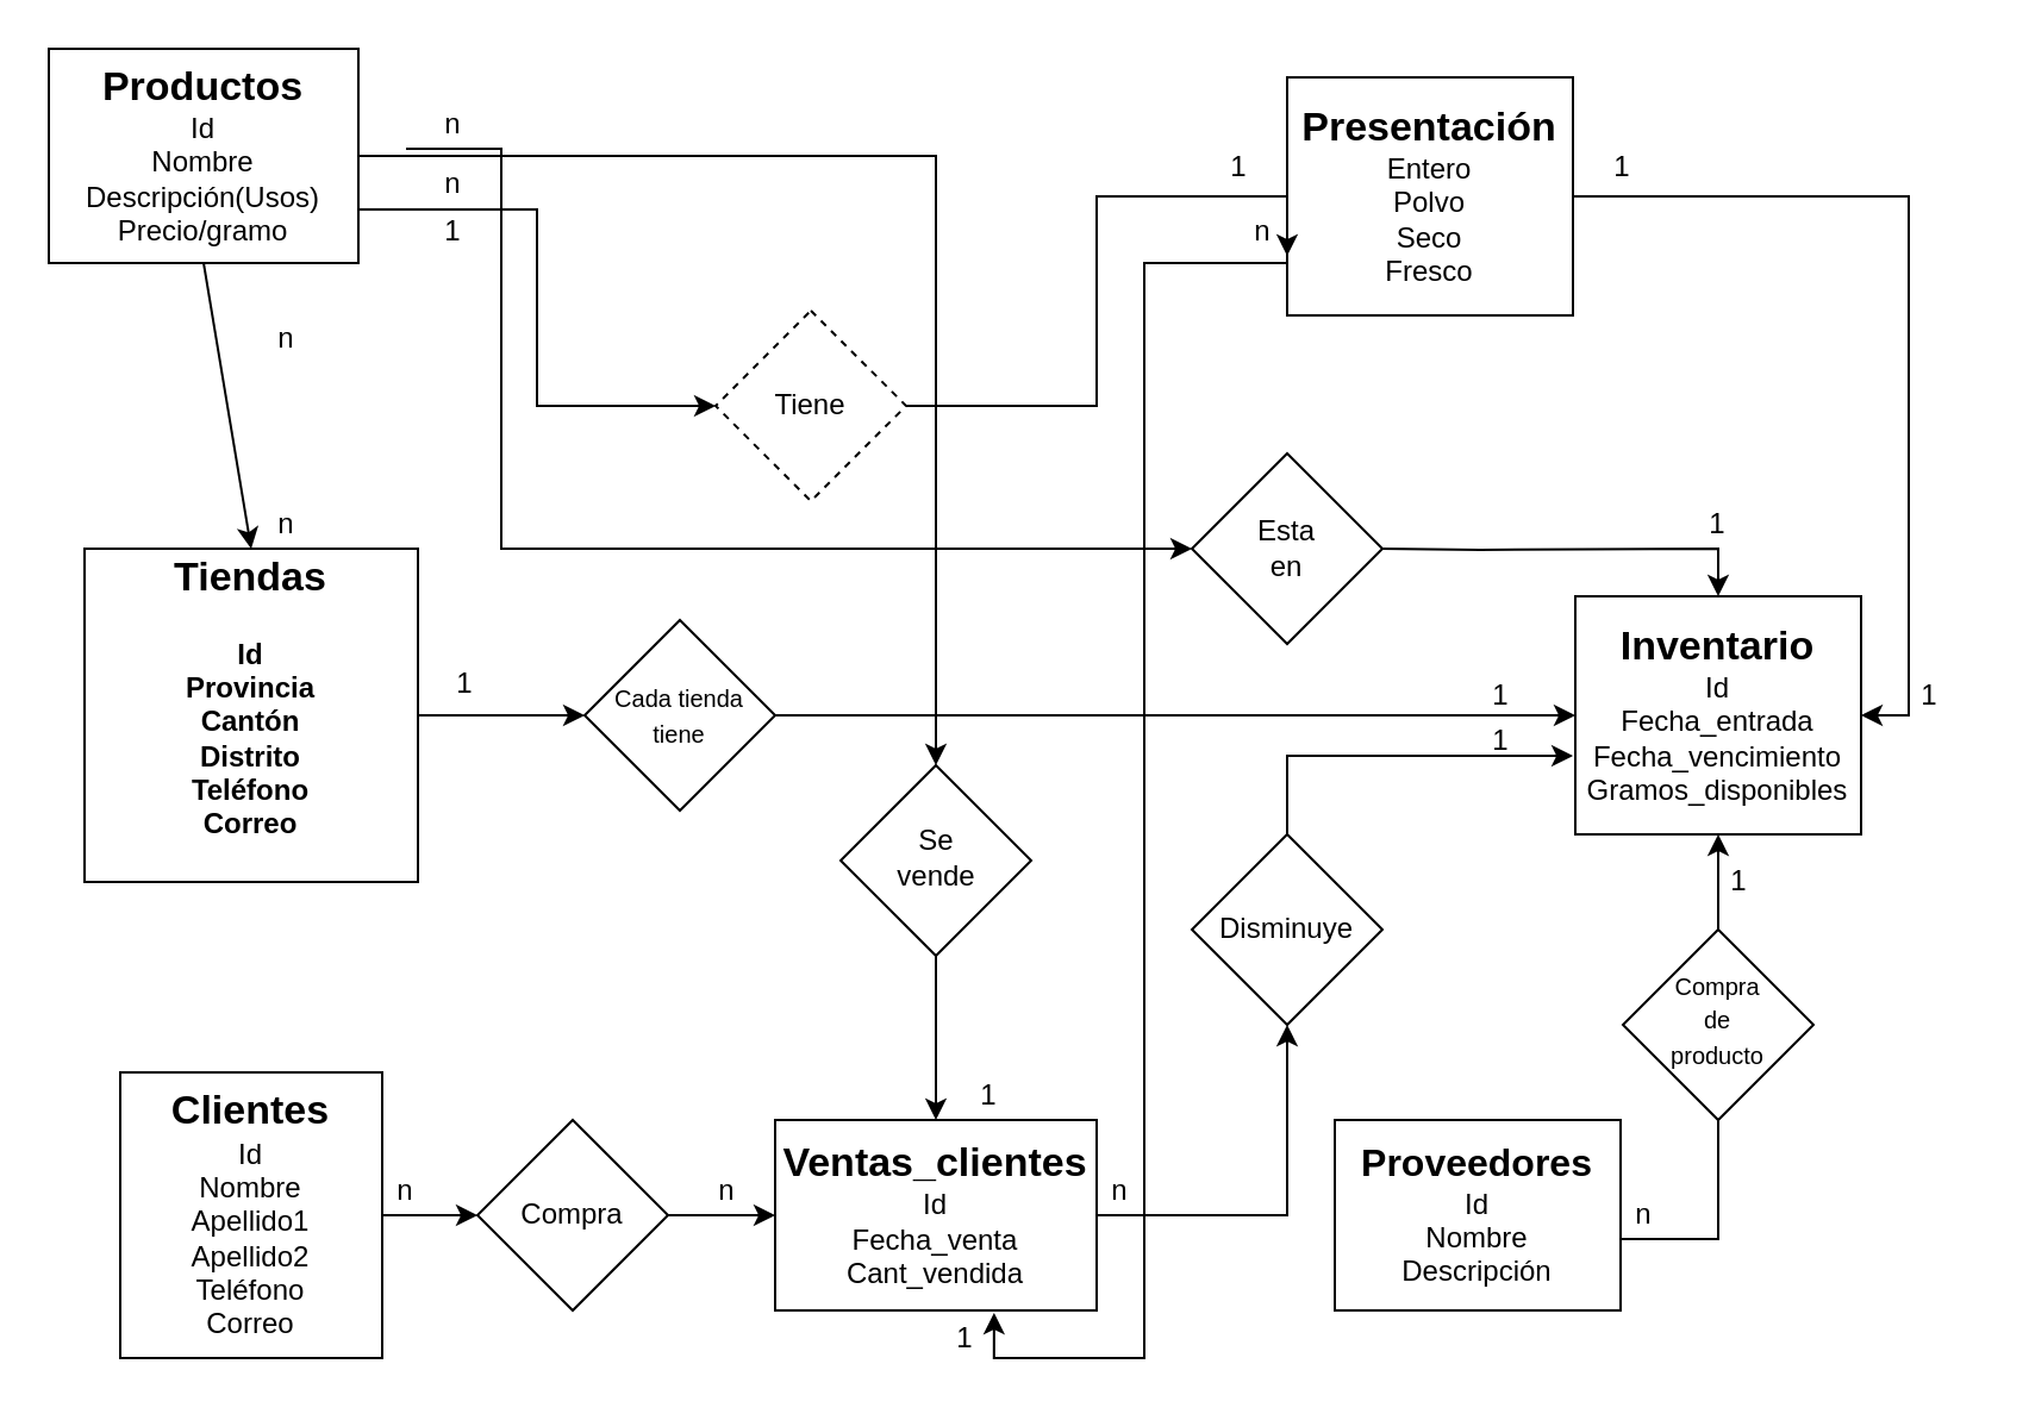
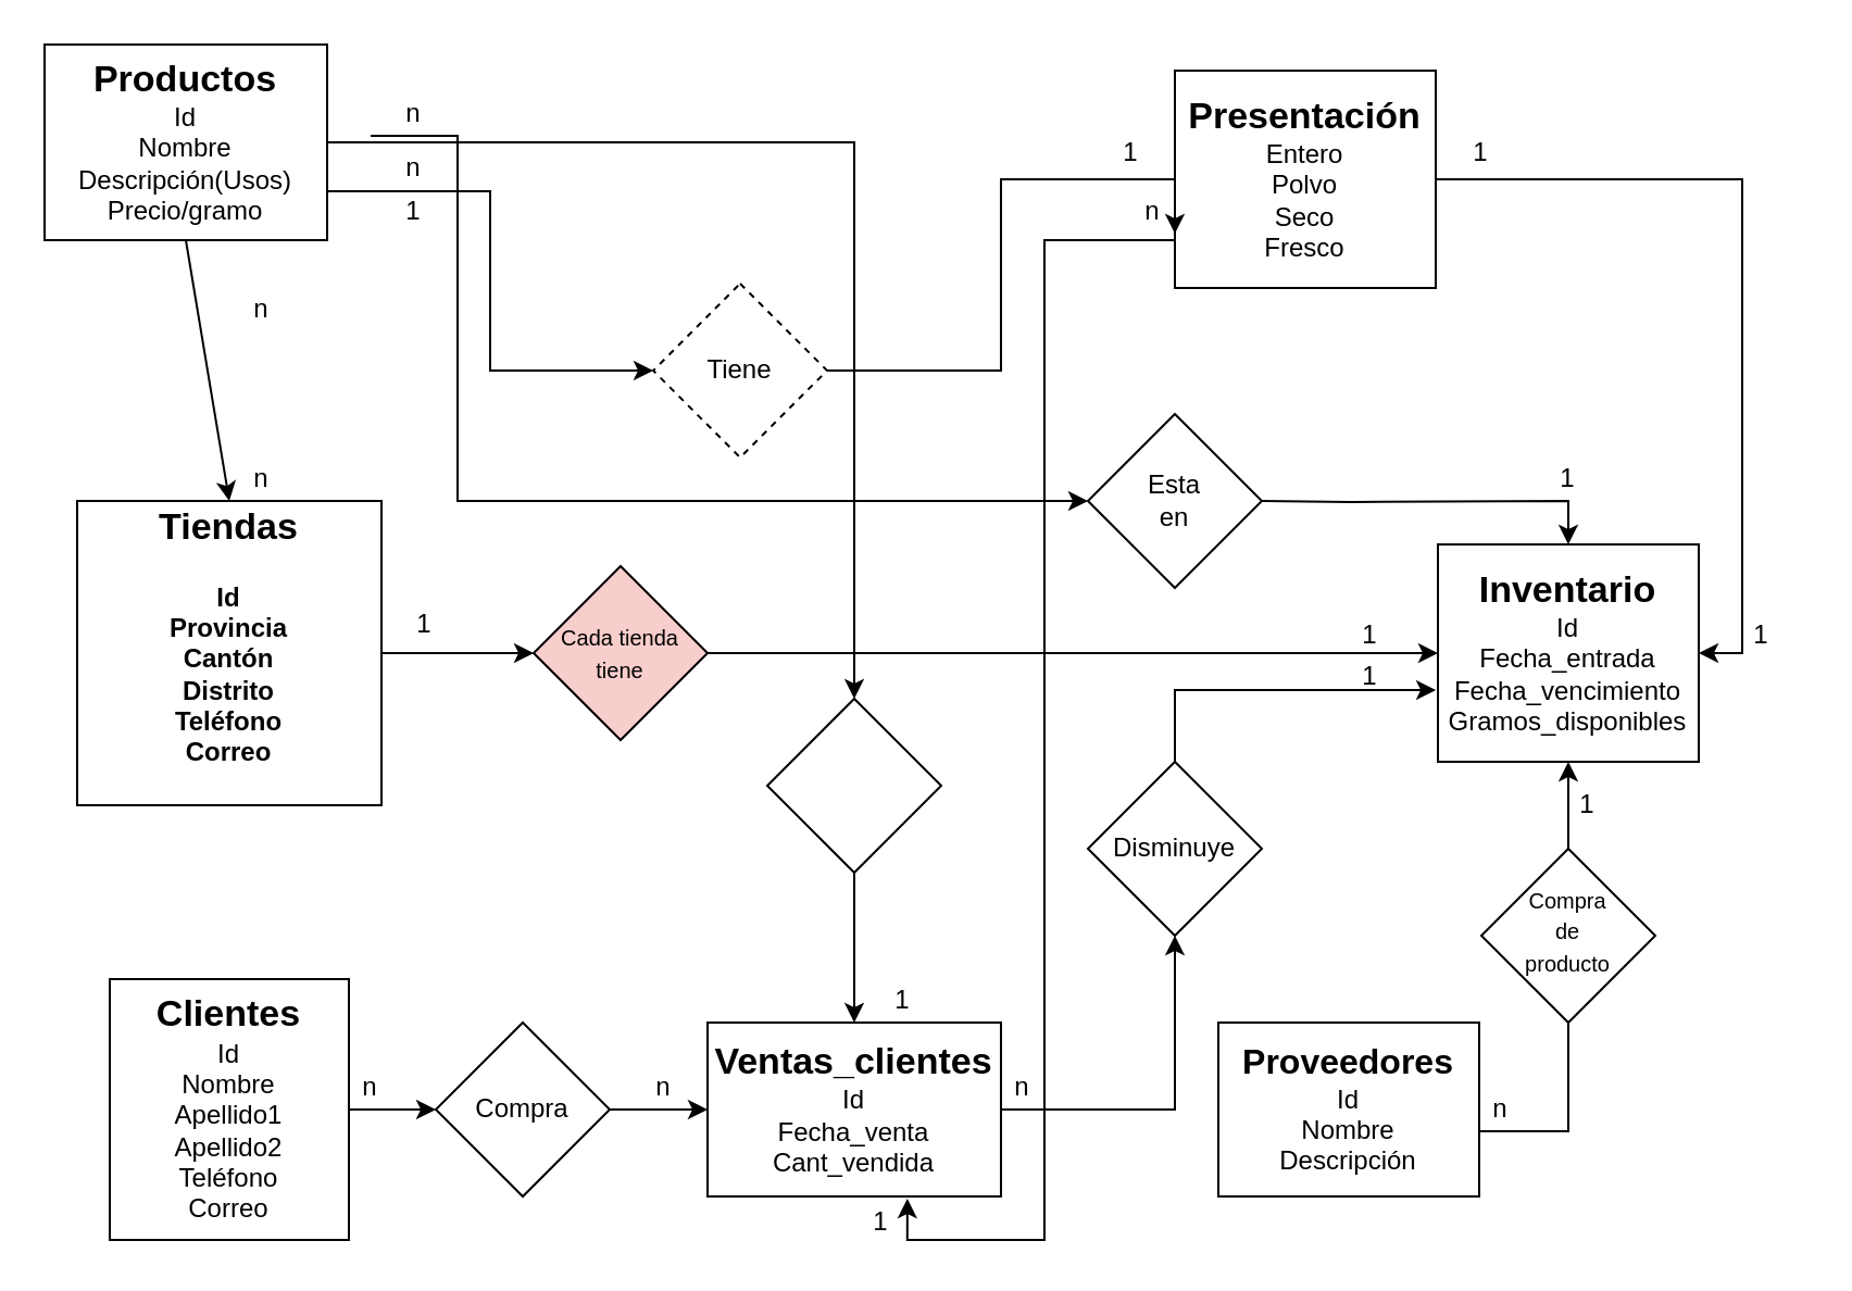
  <mxCell id="0" />
  <mxCell id="1" parent="0" />
  <mxCell id="2" style="edgeStyle=orthogonalEdgeStyle;rounded=0;orthogonalLoop=1;jettySize=auto;html=1;" parent="1" source="38" target="8" edge="1"><mxGeometry relative="1" as="geometry" /></mxCell>
  <mxCell id="3" value="&lt;font&gt;&lt;b&gt;&lt;font style=&quot;font-size: 17px&quot;&gt;Tiendas&lt;/font&gt;&lt;br&gt;&lt;br&gt;Id&lt;br&gt;Provincia&lt;br&gt;Cantón&lt;br&gt;Distrito&lt;br&gt;Teléfono&lt;br&gt;Correo&lt;br&gt;&lt;br&gt;&lt;/b&gt;&lt;/font&gt;" style="text;html=1;fillColor=none;align=center;verticalAlign=middle;whiteSpace=wrap;rounded=0;strokeColor=#000000;" parent="1" vertex="1"><mxGeometry x="35" y="230" width="140" height="140" as="geometry" /></mxCell>
  <mxCell id="4" style="edgeStyle=orthogonalEdgeStyle;rounded=0;orthogonalLoop=1;jettySize=auto;html=1;entryX=0.5;entryY=0;entryDx=0;entryDy=0;" parent="1" source="35" target="10" edge="1"><mxGeometry relative="1" as="geometry" /></mxCell>
  <mxCell id="5" style="edgeStyle=orthogonalEdgeStyle;rounded=0;orthogonalLoop=1;jettySize=auto;html=1;exitX=1;exitY=0.5;exitDx=0;exitDy=0;entryX=0;entryY=0.75;entryDx=0;entryDy=0;" parent="1" source="33" target="17" edge="1"><mxGeometry relative="1" as="geometry"><Array as="points"><mxPoint x="460" y="170" /><mxPoint x="460" y="82" /><mxPoint x="540" y="82" /></Array></mxGeometry></mxCell>
  <mxCell id="6" style="edgeStyle=none;rounded=0;orthogonalLoop=1;jettySize=auto;html=1;exitX=0.5;exitY=1;exitDx=0;exitDy=0;entryX=0.5;entryY=0;entryDx=0;entryDy=0;" edge="1" parent="1" source="7" target="3"><mxGeometry relative="1" as="geometry" /></mxCell>
  <mxCell id="7" value="&lt;font size=&quot;1&quot;&gt;&lt;b style=&quot;font-size: 17px&quot;&gt;Productos&lt;/b&gt;&lt;/font&gt;&lt;br&gt;Id&lt;br&gt;Nombre&lt;br&gt;Descripción(Usos)&lt;br&gt;Precio/gramo" style="text;html=1;fillColor=none;align=center;verticalAlign=middle;whiteSpace=wrap;rounded=0;strokeColor=#000000;" parent="1" vertex="1"><mxGeometry x="20" y="20" width="130" height="90" as="geometry" /></mxCell>
  <mxCell id="8" value="&lt;font style=&quot;font-size: 17px&quot;&gt;&lt;b&gt;Inventario&lt;/b&gt;&lt;/font&gt;&lt;br&gt;Id&lt;br&gt;Fecha_entrada&lt;br&gt;Fecha_vencimiento&lt;br&gt;Gramos_disponibles" style="text;html=1;fillColor=none;align=center;verticalAlign=middle;whiteSpace=wrap;rounded=0;strokeColor=#000000;" parent="1" vertex="1"><mxGeometry x="661" y="250" width="120" height="100" as="geometry" /></mxCell>
  <mxCell id="9" style="edgeStyle=orthogonalEdgeStyle;rounded=0;orthogonalLoop=1;jettySize=auto;html=1;entryX=-0.008;entryY=0.67;entryDx=0;entryDy=0;entryPerimeter=0;exitX=0.5;exitY=0;exitDx=0;exitDy=0;" parent="1" source="45" target="8" edge="1"><mxGeometry relative="1" as="geometry"><Array as="points"><mxPoint x="540" y="317" /></Array></mxGeometry></mxCell>
  <mxCell id="10" value="&lt;font style=&quot;font-size: 17px&quot;&gt;&lt;b&gt;Ventas_clientes&lt;/b&gt;&lt;/font&gt;&lt;br&gt;Id&lt;br&gt;Fecha_venta&lt;br&gt;Cant_vendida" style="text;html=1;fillColor=none;align=center;verticalAlign=middle;whiteSpace=wrap;rounded=0;strokeColor=#000000;" parent="1" vertex="1"><mxGeometry x="325" y="470" width="135" height="80" as="geometry" /></mxCell>
  <mxCell id="11" style="edgeStyle=orthogonalEdgeStyle;rounded=0;orthogonalLoop=1;jettySize=auto;html=1;exitX=1;exitY=0.625;exitDx=0;exitDy=0;exitPerimeter=0;" parent="1" source="12" target="8" edge="1"><mxGeometry relative="1" as="geometry" /></mxCell>
  <mxCell id="12" value="&lt;b&gt;&lt;font style=&quot;font-size: 16px&quot;&gt;Proveedores&lt;/font&gt;&lt;/b&gt;&lt;br&gt;Id&lt;br&gt;Nombre&lt;br&gt;Descripción" style="text;html=1;fillColor=none;align=center;verticalAlign=middle;whiteSpace=wrap;rounded=0;strokeColor=#000000;" parent="1" vertex="1"><mxGeometry x="560" y="470" width="120" height="80" as="geometry" /></mxCell>
  <mxCell id="13" style="edgeStyle=orthogonalEdgeStyle;rounded=0;orthogonalLoop=1;jettySize=auto;html=1;" parent="1" source="48" target="10" edge="1"><mxGeometry relative="1" as="geometry" /></mxCell>
  <mxCell id="14" value="&lt;font style=&quot;font-size: 17px&quot;&gt;&lt;b&gt;Clientes&lt;br&gt;&lt;/b&gt;&lt;/font&gt;Id&lt;br&gt;Nombre&lt;br&gt;Apellido1&lt;br&gt;Apellido2&lt;br&gt;Teléfono&lt;br&gt;Correo" style="text;html=1;fillColor=none;align=center;verticalAlign=middle;whiteSpace=wrap;rounded=0;strokeColor=#000000;" parent="1" vertex="1"><mxGeometry x="50" y="450" width="110" height="120" as="geometry" /></mxCell>
  <mxCell id="15" style="edgeStyle=orthogonalEdgeStyle;rounded=0;orthogonalLoop=1;jettySize=auto;html=1;exitX=1;exitY=0.5;exitDx=0;exitDy=0;entryX=1;entryY=0.5;entryDx=0;entryDy=0;" parent="1" source="17" target="8" edge="1"><mxGeometry relative="1" as="geometry" /></mxCell>
  <mxCell id="16" style="edgeStyle=orthogonalEdgeStyle;rounded=0;orthogonalLoop=1;jettySize=auto;html=1;entryX=0.681;entryY=1.013;entryDx=0;entryDy=0;entryPerimeter=0;" edge="1" parent="1" source="17" target="10"><mxGeometry relative="1" as="geometry"><Array as="points"><mxPoint x="480" y="110" /><mxPoint x="480" y="570" /><mxPoint x="417" y="570" /></Array></mxGeometry></mxCell>
  <mxCell id="17" value="&lt;font style=&quot;font-size: 17px&quot;&gt;&lt;b&gt;Presentación&lt;br&gt;&lt;/b&gt;&lt;/font&gt;Entero&lt;br&gt;Polvo&lt;br&gt;Seco&lt;br&gt;Fresco" style="text;html=1;fillColor=none;align=center;verticalAlign=middle;whiteSpace=wrap;rounded=0;strokeColor=#000000;" parent="1" vertex="1"><mxGeometry x="540" y="32" width="120" height="100" as="geometry" /></mxCell>
  <mxCell id="18" value="1" style="text;html=1;strokeColor=none;fillColor=none;align=center;verticalAlign=middle;whiteSpace=wrap;rounded=0;" parent="1" vertex="1"><mxGeometry x="701" y="210" width="40" height="20" as="geometry" /></mxCell>
  <mxCell id="19" style="edgeStyle=orthogonalEdgeStyle;rounded=0;orthogonalLoop=1;jettySize=auto;html=1;exitX=0;exitY=1;exitDx=0;exitDy=0;entryX=0;entryY=0.5;entryDx=0;entryDy=0;" parent="1" source="20" target="40" edge="1"><mxGeometry relative="1" as="geometry"><Array as="points"><mxPoint x="210" y="62" /><mxPoint x="210" y="230" /></Array></mxGeometry></mxCell>
  <mxCell id="20" value="n" style="text;html=1;strokeColor=none;fillColor=none;align=center;verticalAlign=middle;whiteSpace=wrap;rounded=0;" parent="1" vertex="1"><mxGeometry x="170" y="42" width="40" height="20" as="geometry" /></mxCell>
  <mxCell id="21" value="1" style="text;html=1;strokeColor=none;fillColor=none;align=center;verticalAlign=middle;whiteSpace=wrap;rounded=0;" parent="1" vertex="1"><mxGeometry x="395" y="450" width="40" height="20" as="geometry" /></mxCell>
  <mxCell id="22" value="n" style="text;html=1;strokeColor=none;fillColor=none;align=center;verticalAlign=middle;whiteSpace=wrap;rounded=0;" parent="1" vertex="1"><mxGeometry x="170" y="67" width="40" height="20" as="geometry" /></mxCell>
  <mxCell id="23" value="n" style="text;html=1;strokeColor=none;fillColor=none;align=center;verticalAlign=middle;whiteSpace=wrap;rounded=0;" parent="1" vertex="1"><mxGeometry x="450" y="490" width="40" height="20" as="geometry" /></mxCell>
  <mxCell id="24" value="1" style="text;html=1;strokeColor=none;fillColor=none;align=center;verticalAlign=middle;whiteSpace=wrap;rounded=0;" parent="1" vertex="1"><mxGeometry x="610" y="301" width="40" height="20" as="geometry" /></mxCell>
  <mxCell id="25" value="1" style="text;html=1;strokeColor=none;fillColor=none;align=center;verticalAlign=middle;whiteSpace=wrap;rounded=0;" parent="1" vertex="1"><mxGeometry x="175" y="277" width="40" height="20" as="geometry" /></mxCell>
  <mxCell id="26" value="1" style="text;html=1;strokeColor=none;fillColor=none;align=center;verticalAlign=middle;whiteSpace=wrap;rounded=0;" parent="1" vertex="1"><mxGeometry x="610" y="282" width="40" height="20" as="geometry" /></mxCell>
  <mxCell id="27" value="n" style="text;html=1;strokeColor=none;fillColor=none;align=center;verticalAlign=middle;whiteSpace=wrap;rounded=0;" parent="1" vertex="1"><mxGeometry x="150" y="490" width="40" height="20" as="geometry" /></mxCell>
  <mxCell id="28" value="n" style="text;html=1;strokeColor=none;fillColor=none;align=center;verticalAlign=middle;whiteSpace=wrap;rounded=0;" parent="1" vertex="1"><mxGeometry x="285" y="490" width="40" height="20" as="geometry" /></mxCell>
  <mxCell id="29" value="" style="rhombus;whiteSpace=wrap;html=1;strokeColor=#000000;" parent="1" vertex="1"><mxGeometry x="681" y="390" width="80" height="80" as="geometry" /></mxCell>
  <mxCell id="30" value="&lt;font style=&quot;font-size: 10px&quot;&gt;Compra de producto&lt;/font&gt;" style="text;html=1;strokeColor=none;fillColor=none;align=center;verticalAlign=middle;whiteSpace=wrap;rounded=0;" parent="1" vertex="1"><mxGeometry x="701" y="418" width="40" height="20" as="geometry" /></mxCell>
  <mxCell id="31" value="1" style="text;html=1;strokeColor=none;fillColor=none;align=center;verticalAlign=middle;whiteSpace=wrap;rounded=0;" parent="1" vertex="1"><mxGeometry x="170" y="87" width="40" height="20" as="geometry" /></mxCell>
  <mxCell id="32" value="1" style="text;html=1;strokeColor=none;fillColor=none;align=center;verticalAlign=middle;whiteSpace=wrap;rounded=0;" parent="1" vertex="1"><mxGeometry x="500" y="60" width="40" height="20" as="geometry" /></mxCell>
  <mxCell id="33" value="Tiene" style="rhombus;whiteSpace=wrap;html=1;strokeColor=#000000;dashed=1;" parent="1" vertex="1"><mxGeometry x="300" y="130" width="80" height="80" as="geometry" /></mxCell>
  <mxCell id="34" style="edgeStyle=orthogonalEdgeStyle;rounded=0;orthogonalLoop=1;jettySize=auto;html=1;exitX=1;exitY=0.75;exitDx=0;exitDy=0;entryX=0;entryY=0.5;entryDx=0;entryDy=0;" parent="1" source="7" target="33" edge="1"><mxGeometry relative="1" as="geometry"><mxPoint x="170" y="107.5" as="sourcePoint" /><mxPoint x="540" y="107" as="targetPoint" /></mxGeometry></mxCell>
  <mxCell id="35" value="" style="rhombus;whiteSpace=wrap;html=1;strokeColor=#000000;" parent="1" vertex="1"><mxGeometry x="352.5" y="321" width="80" height="80" as="geometry" /></mxCell>
  <mxCell id="36" style="edgeStyle=orthogonalEdgeStyle;rounded=0;orthogonalLoop=1;jettySize=auto;html=1;entryX=0.5;entryY=0;entryDx=0;entryDy=0;" parent="1" source="7" target="35" edge="1"><mxGeometry relative="1" as="geometry"><mxPoint x="170" y="85" as="sourcePoint" /><mxPoint x="392.5" y="470" as="targetPoint" /></mxGeometry></mxCell>
- <mxCell id="37" value="Se vende" style="text;html=1;strokeColor=none;fillColor=none;align=center;verticalAlign=middle;whiteSpace=wrap;rounded=0;" parent="1" vertex="1"><mxGeometry x="372.5" y="350" width="40" height="20" as="geometry" /></mxCell>
- <mxCell id="38" value="&lt;font style=&quot;font-size: 10px&quot;&gt;Cada tienda tiene&lt;/font&gt;" style="rhombus;whiteSpace=wrap;html=1;strokeColor=#000000;" parent="1" vertex="1"><mxGeometry x="245" y="260" width="80" height="80" as="geometry" /></mxCell>
+ <mxCell id="38" value="&lt;font style=&quot;font-size: 10px&quot;&gt;Cada tienda tiene&lt;/font&gt;" style="rhombus;whiteSpace=wrap;html=1;strokeColor=#000000;fillColor=#f8cecc;" parent="1" vertex="1"><mxGeometry x="245" y="260" width="80" height="80" as="geometry" /></mxCell>
  <mxCell id="39" style="edgeStyle=orthogonalEdgeStyle;rounded=0;orthogonalLoop=1;jettySize=auto;html=1;" parent="1" source="3" target="38" edge="1"><mxGeometry relative="1" as="geometry"><mxPoint x="175" y="300" as="sourcePoint" /><mxPoint x="540" y="300" as="targetPoint" /></mxGeometry></mxCell>
  <mxCell id="40" value="" style="rhombus;whiteSpace=wrap;html=1;strokeColor=#000000;" parent="1" vertex="1"><mxGeometry x="500" y="190" width="80" height="80" as="geometry" /></mxCell>
  <mxCell id="41" style="edgeStyle=orthogonalEdgeStyle;rounded=0;orthogonalLoop=1;jettySize=auto;html=1;entryX=0.5;entryY=0;entryDx=0;entryDy=0;" parent="1" target="8" edge="1"><mxGeometry relative="1" as="geometry"><mxPoint x="580" y="230" as="sourcePoint" /></mxGeometry></mxCell>
  <mxCell id="42" value="Esta en" style="text;html=1;strokeColor=none;fillColor=none;align=center;verticalAlign=middle;whiteSpace=wrap;rounded=0;" parent="1" vertex="1"><mxGeometry x="520" y="220" width="40" height="20" as="geometry" /></mxCell>
  <mxCell id="43" value="n" style="text;html=1;strokeColor=none;fillColor=none;align=center;verticalAlign=middle;whiteSpace=wrap;rounded=0;" parent="1" vertex="1"><mxGeometry x="670" y="500" width="40" height="20" as="geometry" /></mxCell>
  <mxCell id="44" value="1" style="text;html=1;strokeColor=none;fillColor=none;align=center;verticalAlign=middle;whiteSpace=wrap;rounded=0;" parent="1" vertex="1"><mxGeometry x="710" y="360" width="40" height="20" as="geometry" /></mxCell>
  <mxCell id="45" value="" style="rhombus;whiteSpace=wrap;html=1;strokeColor=#000000;" parent="1" vertex="1"><mxGeometry x="500" y="350" width="80" height="80" as="geometry" /></mxCell>
  <mxCell id="46" style="edgeStyle=orthogonalEdgeStyle;rounded=0;orthogonalLoop=1;jettySize=auto;html=1;entryX=0.5;entryY=1;entryDx=0;entryDy=0;" parent="1" source="10" target="45" edge="1"><mxGeometry relative="1" as="geometry"><mxPoint x="460" y="510" as="sourcePoint" /><mxPoint x="660.04" y="317" as="targetPoint" /><Array as="points"><mxPoint x="540" y="510" /></Array></mxGeometry></mxCell>
  <mxCell id="47" value="Disminuye" style="text;html=1;strokeColor=none;fillColor=none;align=center;verticalAlign=middle;whiteSpace=wrap;rounded=0;" parent="1" vertex="1"><mxGeometry x="520" y="380" width="40" height="20" as="geometry" /></mxCell>
  <mxCell id="48" value="" style="rhombus;whiteSpace=wrap;html=1;strokeColor=#000000;" parent="1" vertex="1"><mxGeometry x="200" y="470" width="80" height="80" as="geometry" /></mxCell>
  <mxCell id="49" style="edgeStyle=orthogonalEdgeStyle;rounded=0;orthogonalLoop=1;jettySize=auto;html=1;" parent="1" source="14" target="48" edge="1"><mxGeometry relative="1" as="geometry"><mxPoint x="160" y="510" as="sourcePoint" /><mxPoint x="325" y="510" as="targetPoint" /></mxGeometry></mxCell>
  <mxCell id="50" value="Compra" style="text;html=1;strokeColor=none;fillColor=none;align=center;verticalAlign=middle;whiteSpace=wrap;rounded=0;" parent="1" vertex="1"><mxGeometry x="220" y="500" width="40" height="20" as="geometry" /></mxCell>
  <mxCell id="51" value="1" style="text;html=1;strokeColor=none;fillColor=none;align=center;verticalAlign=middle;whiteSpace=wrap;rounded=0;" parent="1" vertex="1"><mxGeometry x="790" y="282" width="40" height="20" as="geometry" /></mxCell>
  <mxCell id="52" value="1" style="text;html=1;strokeColor=none;fillColor=none;align=center;verticalAlign=middle;whiteSpace=wrap;rounded=0;" parent="1" vertex="1"><mxGeometry x="661" y="60" width="40" height="20" as="geometry" /></mxCell>
  <mxCell id="53" value="n" style="text;html=1;strokeColor=none;fillColor=none;align=center;verticalAlign=middle;whiteSpace=wrap;rounded=0;" vertex="1" parent="1"><mxGeometry x="100" y="210" width="40" height="20" as="geometry" /></mxCell>
  <mxCell id="54" value="n" style="text;html=1;strokeColor=none;fillColor=none;align=center;verticalAlign=middle;whiteSpace=wrap;rounded=0;" vertex="1" parent="1"><mxGeometry x="100" y="132" width="40" height="20" as="geometry" /></mxCell>
  <mxCell id="55" value="n" style="text;html=1;strokeColor=none;fillColor=none;align=center;verticalAlign=middle;whiteSpace=wrap;rounded=0;" vertex="1" parent="1"><mxGeometry x="510" y="87" width="40" height="20" as="geometry" /></mxCell>
  <mxCell id="56" value="1" style="text;html=1;strokeColor=none;fillColor=none;align=center;verticalAlign=middle;whiteSpace=wrap;rounded=0;" vertex="1" parent="1"><mxGeometry x="385" y="552" width="40" height="20" as="geometry" /></mxCell>
